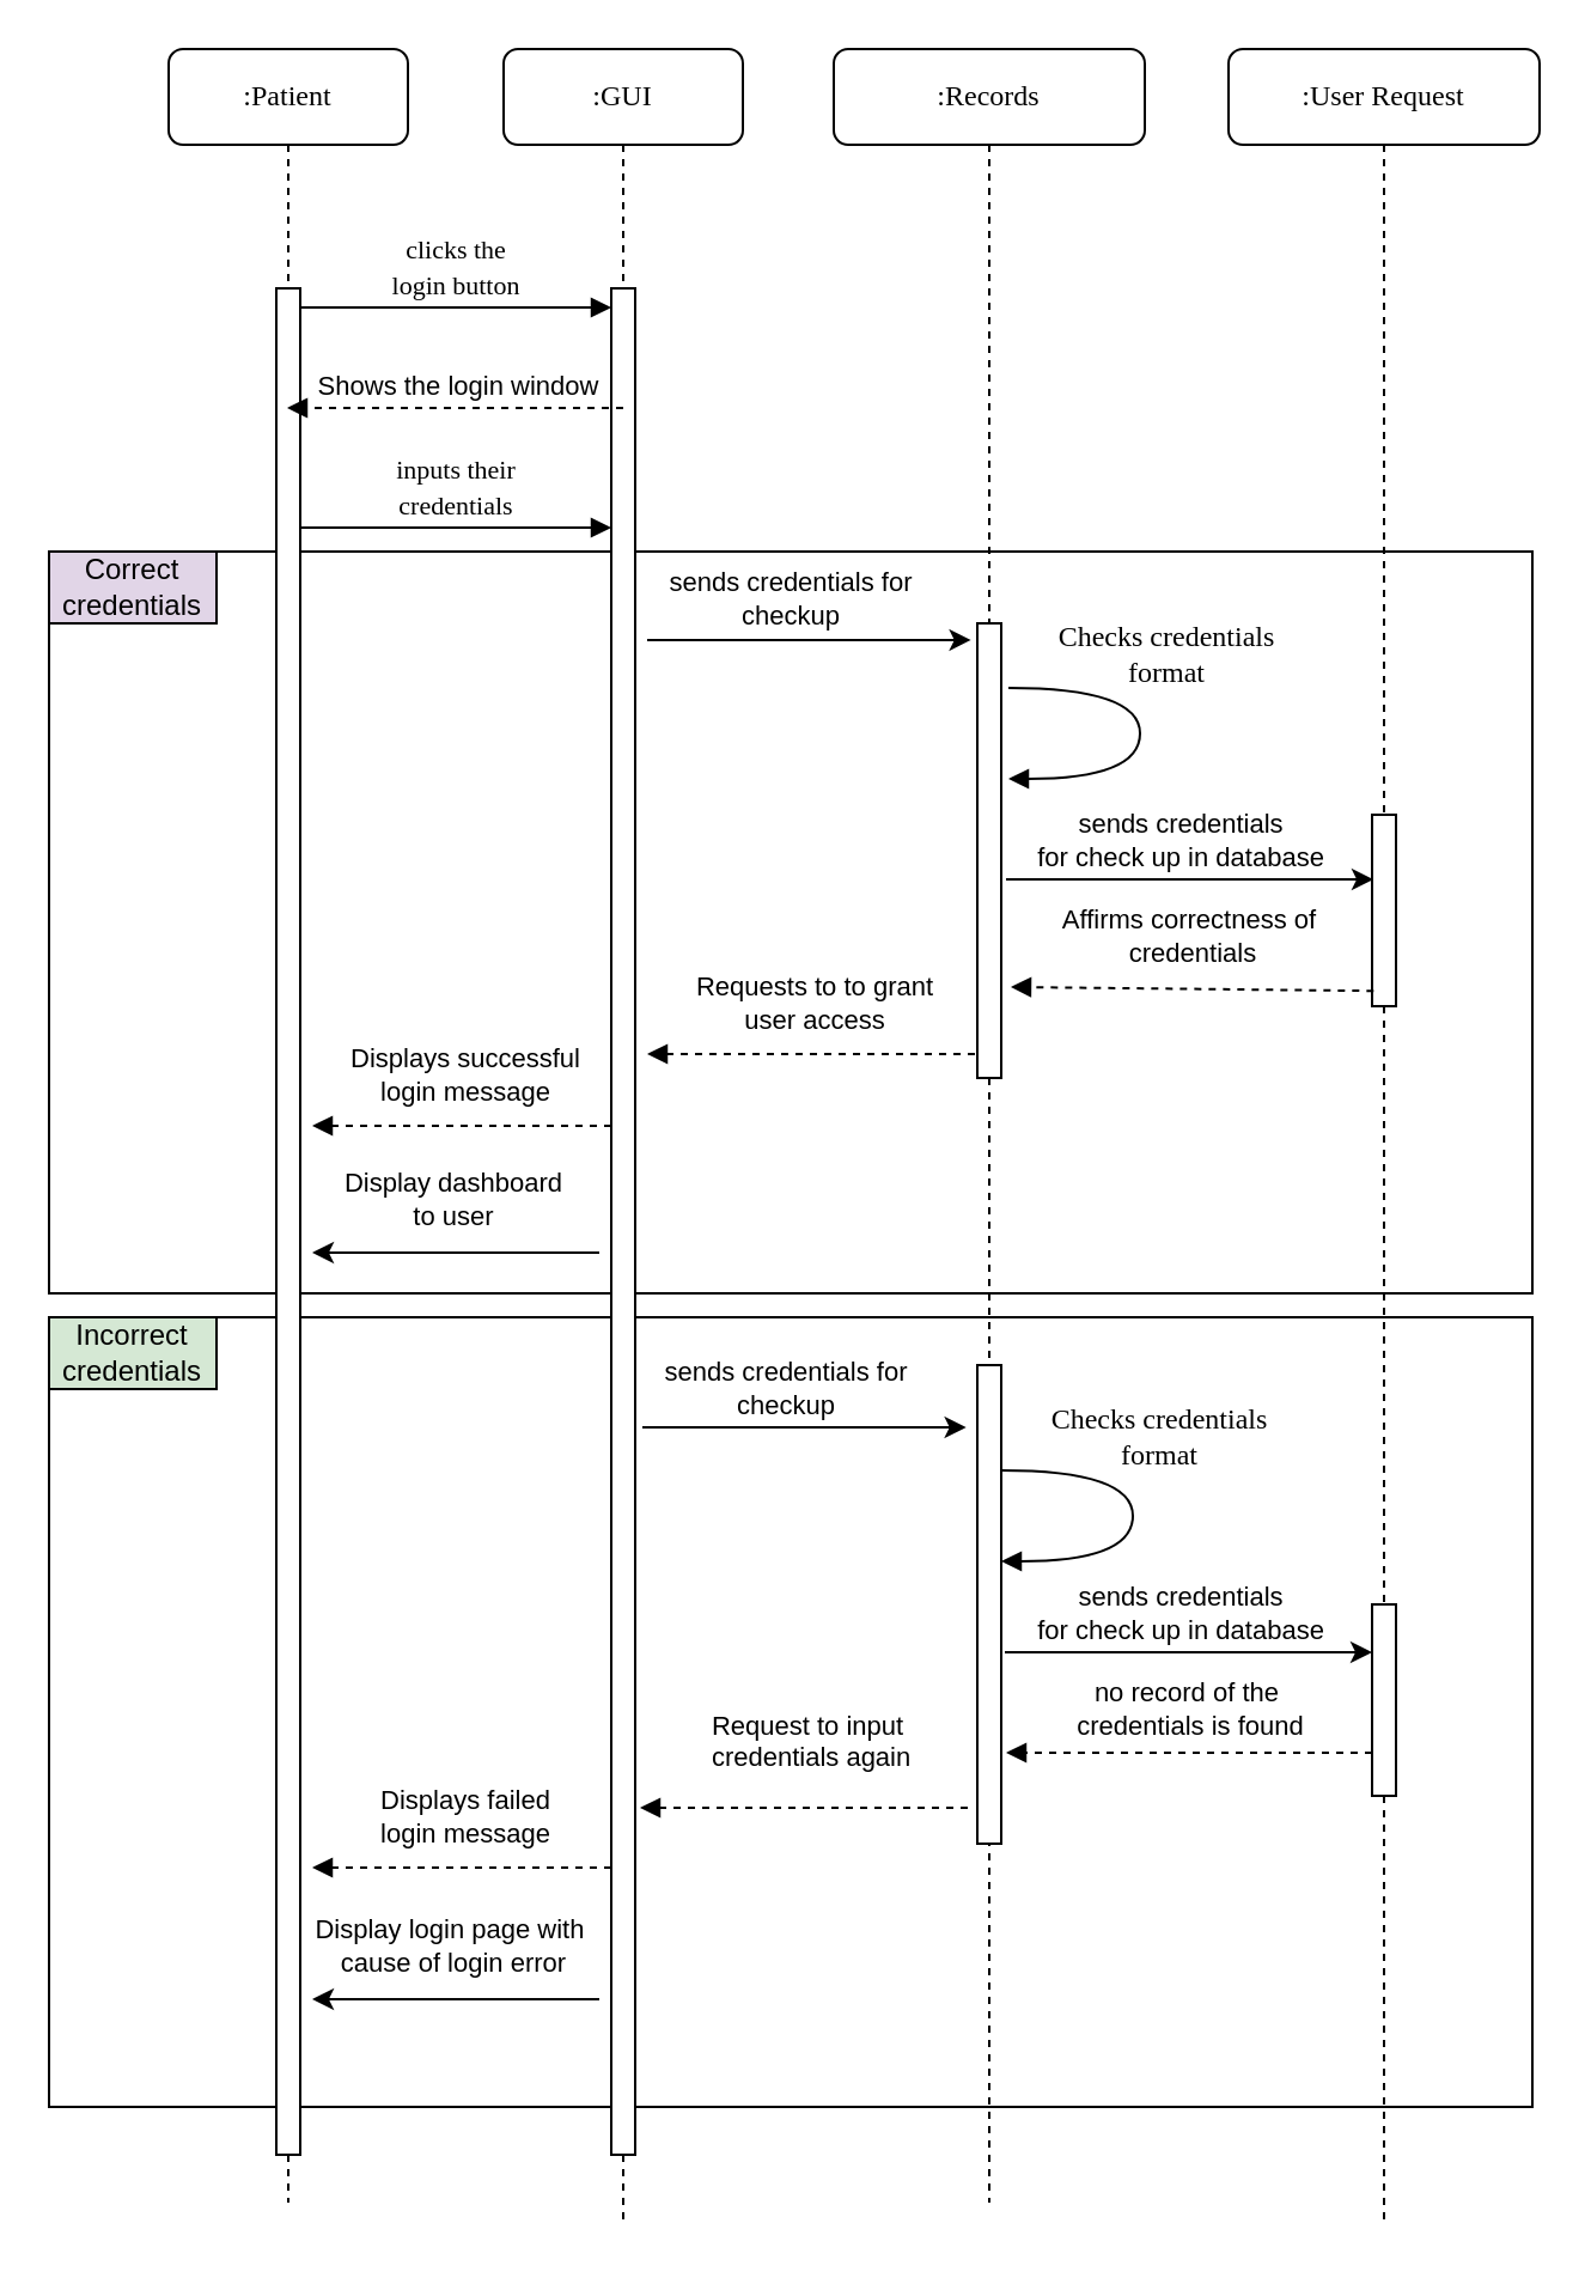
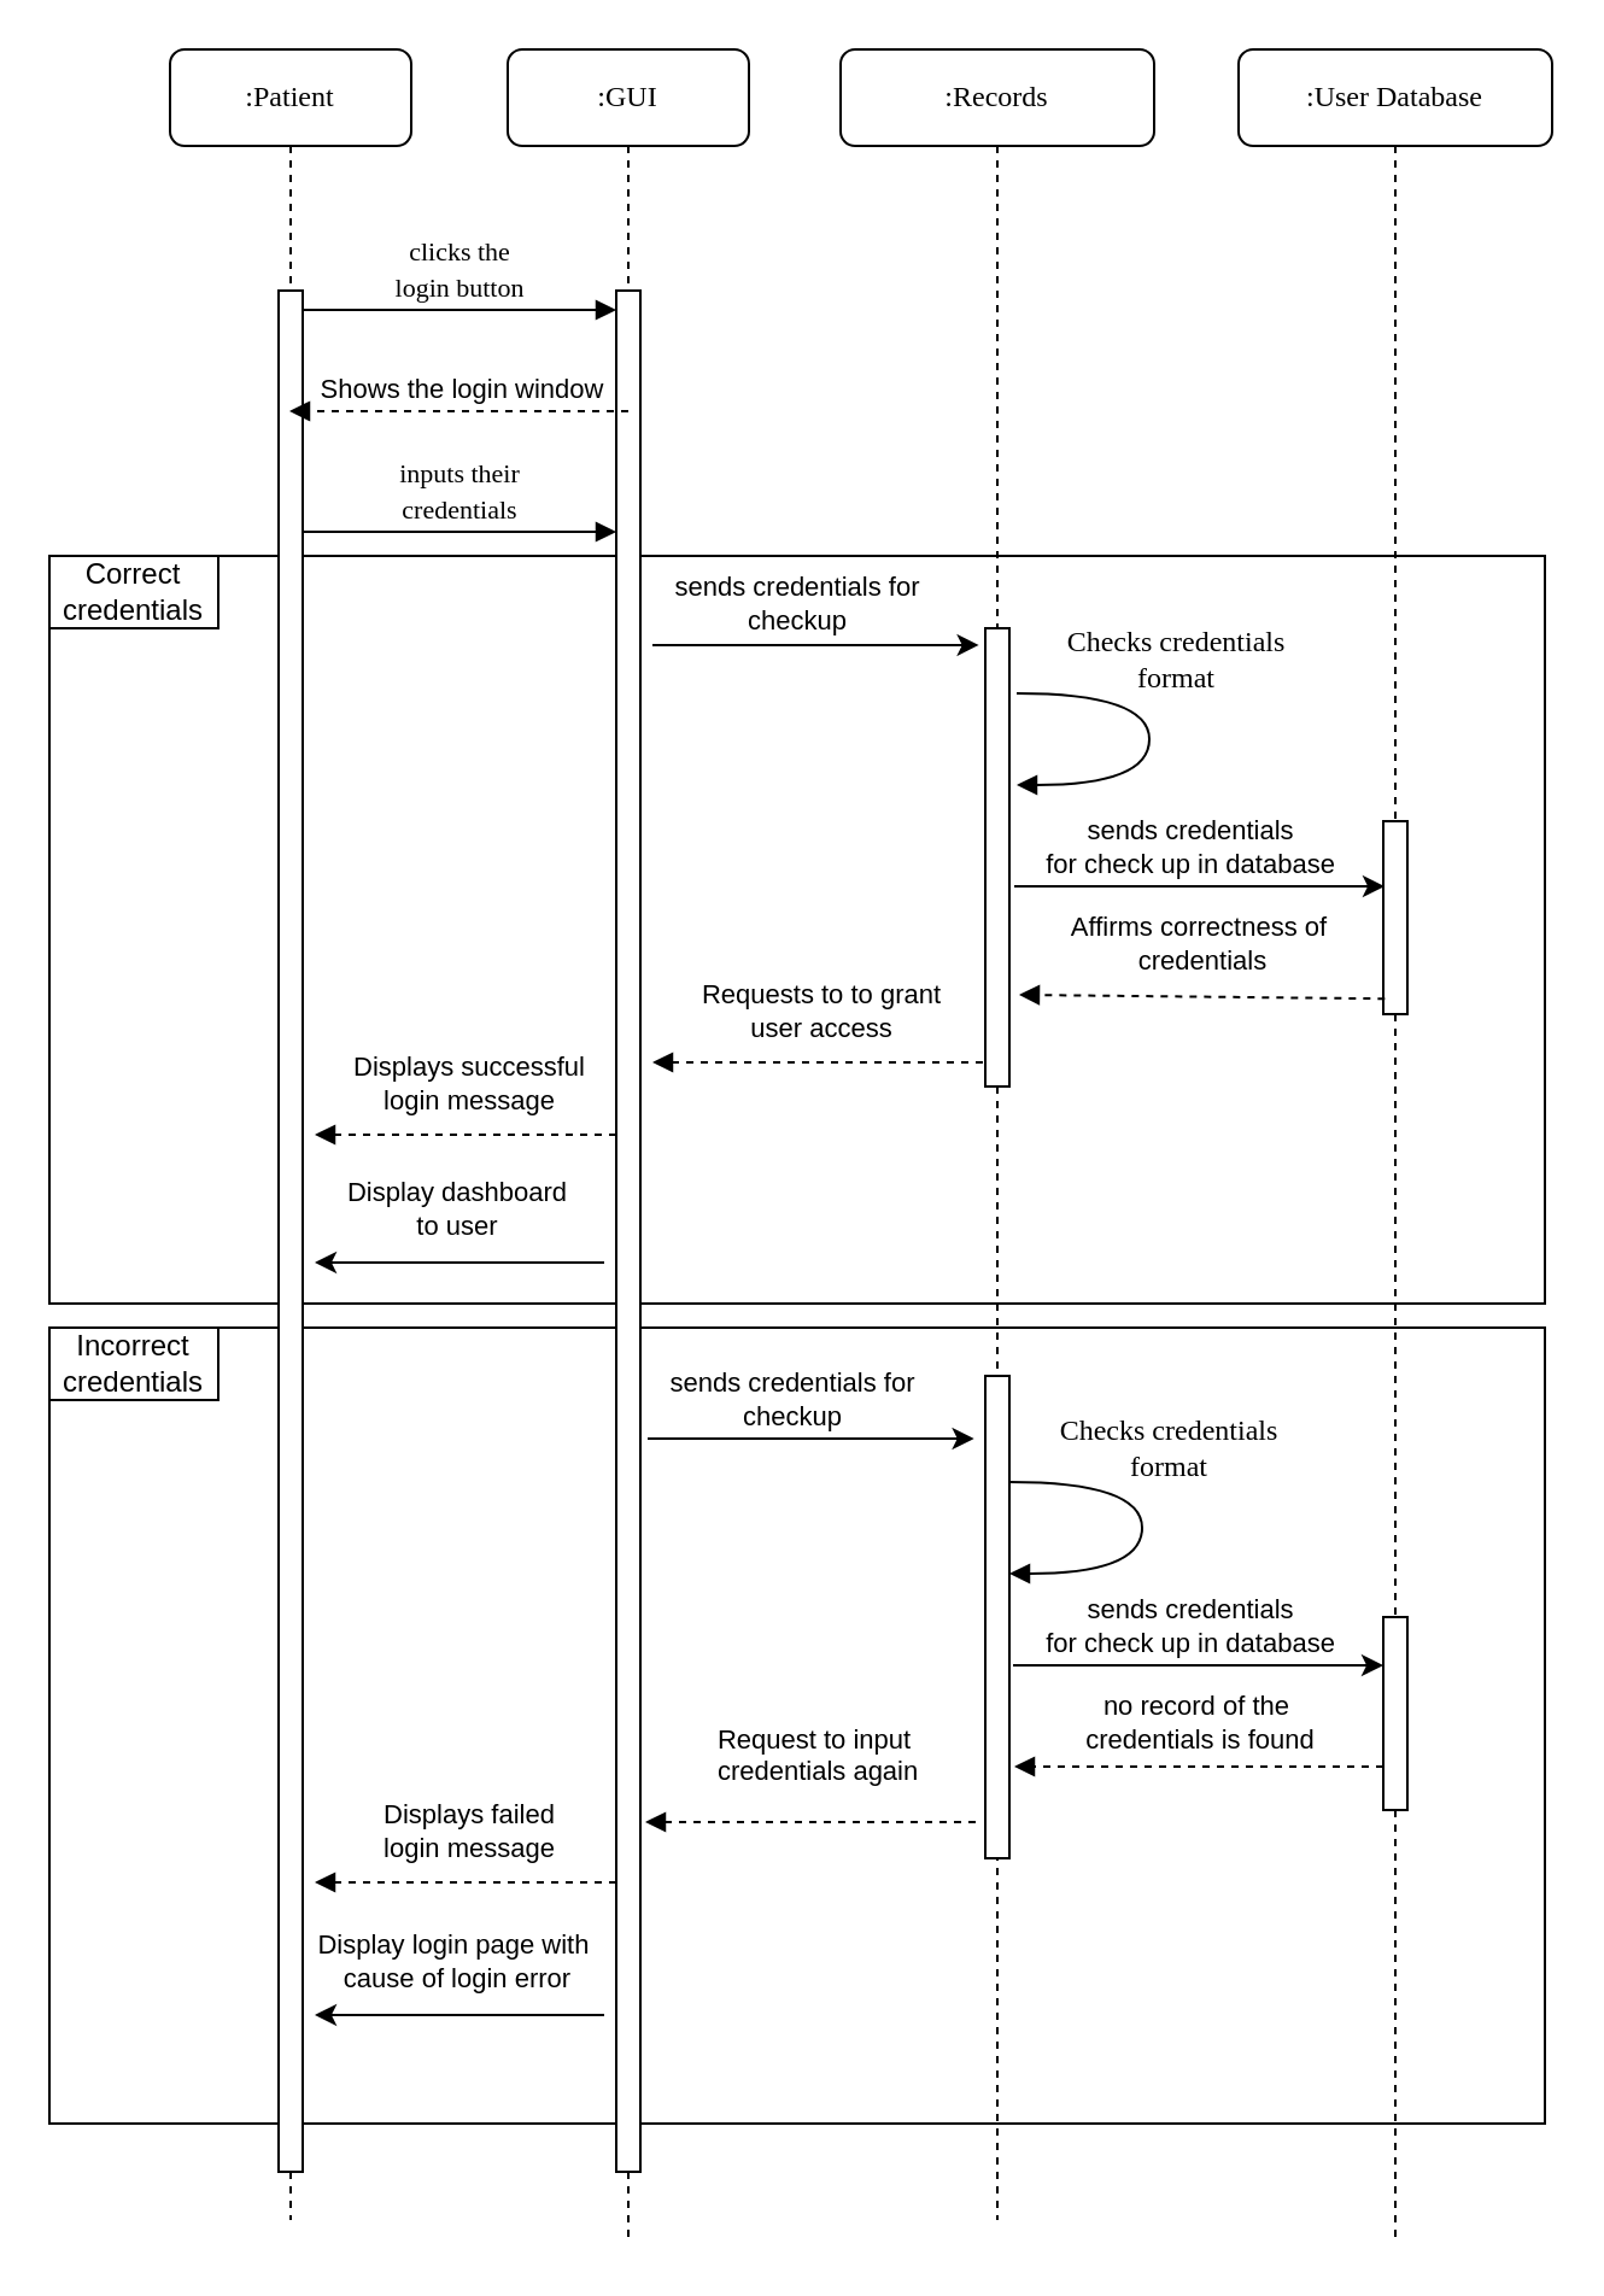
  <mxCell id="0" />
  <mxCell id="1" parent="0" />
  <mxCell id="2" value="" style="rounded=0;whiteSpace=wrap;html=1;" parent="1" vertex="1"><mxGeometry x="20" y="550" width="620" height="330" as="geometry" /></mxCell>
  <mxCell id="3" value="" style="rounded=0;whiteSpace=wrap;html=1;" parent="1" vertex="1"><mxGeometry x="20" y="230" width="620" height="310" as="geometry" /></mxCell>
  <mxCell id="4" value=":GUI" style="shape=umlLifeline;perimeter=lifelinePerimeter;whiteSpace=wrap;html=1;container=1;collapsible=0;recursiveResize=0;outlineConnect=0;rounded=1;shadow=0;comic=0;labelBackgroundColor=none;strokeWidth=1;fontFamily=Verdana;fontSize=12;align=center;" parent="1" vertex="1"><mxGeometry x="210" y="20" width="100" height="910" as="geometry" /></mxCell>
  <mxCell id="5" value="" style="html=1;points=[];perimeter=orthogonalPerimeter;rounded=0;shadow=0;comic=0;labelBackgroundColor=none;strokeWidth=1;fontFamily=Verdana;fontSize=12;align=center;" parent="4" vertex="1"><mxGeometry x="45" y="100" width="10" height="780" as="geometry" /></mxCell>
  <mxCell id="6" value="&lt;font style=&quot;font-size: 11px;&quot;&gt;inputs their &lt;br&gt;credentials&lt;/font&gt;" style="html=1;verticalAlign=bottom;endArrow=block;entryX=0;entryY=0;labelBackgroundColor=none;fontFamily=Verdana;fontSize=12;edgeStyle=elbowEdgeStyle;elbow=vertical;" parent="4" edge="1"><mxGeometry relative="1" as="geometry"><mxPoint x="-85" y="200" as="sourcePoint" /><mxPoint x="45" y="200" as="targetPoint" /></mxGeometry></mxCell>
  <mxCell id="7" value="" style="html=1;verticalAlign=bottom;labelBackgroundColor=none;endArrow=block;endFill=1;dashed=1;rounded=0;exitX=0.067;exitY=0.92;exitDx=0;exitDy=0;exitPerimeter=0;" parent="4" edge="1"><mxGeometry width="160" relative="1" as="geometry"><mxPoint x="197" y="420" as="sourcePoint" /><mxPoint x="60" y="420" as="targetPoint" /></mxGeometry></mxCell>
  <mxCell id="8" value="Requests to to grant&lt;br&gt;user access" style="edgeLabel;html=1;align=center;verticalAlign=middle;resizable=0;points=[];" parent="7" vertex="1" connectable="0"><mxGeometry x="0.101" y="-1" relative="1" as="geometry"><mxPoint x="7" y="-21" as="offset" /></mxGeometry></mxCell>
  <mxCell id="9" value="" style="html=1;verticalAlign=bottom;labelBackgroundColor=none;endArrow=block;endFill=1;dashed=1;rounded=0;exitX=0.067;exitY=0.92;exitDx=0;exitDy=0;exitPerimeter=0;" parent="4" edge="1"><mxGeometry width="160" relative="1" as="geometry"><mxPoint x="45" y="760" as="sourcePoint" /><mxPoint x="-80" y="760" as="targetPoint" /></mxGeometry></mxCell>
  <mxCell id="10" value="Displays failed&lt;br&gt;login message" style="edgeLabel;html=1;align=center;verticalAlign=middle;resizable=0;points=[];" parent="9" vertex="1" connectable="0"><mxGeometry x="0.101" y="-1" relative="1" as="geometry"><mxPoint x="7" y="-21" as="offset" /></mxGeometry></mxCell>
  <mxCell id="11" value="" style="endArrow=classic;html=1;rounded=0;" parent="4" edge="1"><mxGeometry width="50" height="50" relative="1" as="geometry"><mxPoint x="40" y="815" as="sourcePoint" /><mxPoint x="-80" y="815" as="targetPoint" /></mxGeometry></mxCell>
  <mxCell id="12" value="Display login page with&amp;nbsp;&lt;br&gt;cause of login error" style="edgeLabel;html=1;align=center;verticalAlign=middle;resizable=0;points=[];" parent="11" vertex="1" connectable="0"><mxGeometry x="0.034" y="5" relative="1" as="geometry"><mxPoint y="-28" as="offset" /></mxGeometry></mxCell>
  <mxCell id="13" value=":Patient" style="shape=umlLifeline;perimeter=lifelinePerimeter;whiteSpace=wrap;html=1;container=1;collapsible=0;recursiveResize=0;outlineConnect=0;rounded=1;shadow=0;comic=0;labelBackgroundColor=none;strokeWidth=1;fontFamily=Verdana;fontSize=12;align=center;" parent="1" vertex="1"><mxGeometry x="70" y="20" width="100" height="900" as="geometry" /></mxCell>
  <mxCell id="14" value="" style="html=1;points=[];perimeter=orthogonalPerimeter;rounded=0;shadow=0;comic=0;labelBackgroundColor=none;strokeWidth=1;fontFamily=Verdana;fontSize=12;align=center;" parent="13" vertex="1"><mxGeometry x="45" y="100" width="10" height="780" as="geometry" /></mxCell>
  <mxCell id="15" value="" style="html=1;verticalAlign=bottom;labelBackgroundColor=none;endArrow=block;endFill=1;dashed=1;rounded=0;exitX=0.067;exitY=0.92;exitDx=0;exitDy=0;exitPerimeter=0;" parent="13" edge="1"><mxGeometry width="160" relative="1" as="geometry"><mxPoint x="185" y="450" as="sourcePoint" /><mxPoint x="60" y="450" as="targetPoint" /></mxGeometry></mxCell>
  <mxCell id="16" value="Displays successful&lt;br&gt;login message" style="edgeLabel;html=1;align=center;verticalAlign=middle;resizable=0;points=[];" parent="15" vertex="1" connectable="0"><mxGeometry x="0.101" y="-1" relative="1" as="geometry"><mxPoint x="7" y="-21" as="offset" /></mxGeometry></mxCell>
  <mxCell id="17" value="&lt;font style=&quot;font-size: 11px;&quot;&gt;clicks the&lt;br&gt;login button&lt;/font&gt;" style="html=1;verticalAlign=bottom;endArrow=block;entryX=0;entryY=0;labelBackgroundColor=none;fontFamily=Verdana;fontSize=12;edgeStyle=elbowEdgeStyle;elbow=vertical;" parent="1" edge="1"><mxGeometry relative="1" as="geometry"><mxPoint x="125" y="128" as="sourcePoint" /><mxPoint x="255" y="128" as="targetPoint" /></mxGeometry></mxCell>
- <mxCell id="18" value=":User Request" style="shape=umlLifeline;perimeter=lifelinePerimeter;whiteSpace=wrap;html=1;container=1;collapsible=0;recursiveResize=0;outlineConnect=0;rounded=1;shadow=0;comic=0;labelBackgroundColor=none;strokeWidth=1;fontFamily=Verdana;fontSize=12;align=center;" parent="1" vertex="1"><mxGeometry x="513" y="20" width="130" height="910" as="geometry" /></mxCell>
+ <mxCell id="18" value=":User Database" style="shape=umlLifeline;perimeter=lifelinePerimeter;whiteSpace=wrap;html=1;container=1;collapsible=0;recursiveResize=0;outlineConnect=0;rounded=1;shadow=0;comic=0;labelBackgroundColor=none;strokeWidth=1;fontFamily=Verdana;fontSize=12;align=center;" parent="1" vertex="1"><mxGeometry x="513" y="20" width="130" height="910" as="geometry" /></mxCell>
  <mxCell id="19" value="" style="html=1;points=[];perimeter=orthogonalPerimeter;rounded=0;shadow=0;comic=0;labelBackgroundColor=none;strokeWidth=1;fontFamily=Verdana;fontSize=12;align=center;" parent="18" vertex="1"><mxGeometry x="60" y="320" width="10" height="80" as="geometry" /></mxCell>
  <mxCell id="20" value="" style="endArrow=classic;html=1;rounded=0;" parent="18" edge="1"><mxGeometry width="50" height="50" relative="1" as="geometry"><mxPoint x="-93.5" y="670" as="sourcePoint" /><mxPoint x="60" y="670.01" as="targetPoint" /></mxGeometry></mxCell>
  <mxCell id="21" value="sends credentials&lt;br&gt;for check up in database" style="edgeLabel;html=1;align=center;verticalAlign=middle;resizable=0;points=[];" parent="20" vertex="1" connectable="0"><mxGeometry x="0.004" y="-2" relative="1" as="geometry"><mxPoint x="-4" y="-19" as="offset" /></mxGeometry></mxCell>
  <mxCell id="22" value="" style="html=1;points=[];perimeter=orthogonalPerimeter;rounded=0;shadow=0;comic=0;labelBackgroundColor=none;strokeWidth=1;fontFamily=Verdana;fontSize=12;align=center;" parent="18" vertex="1"><mxGeometry x="60" y="650" width="10" height="80" as="geometry" /></mxCell>
  <mxCell id="23" value="" style="html=1;verticalAlign=bottom;labelBackgroundColor=none;endArrow=block;endFill=1;dashed=1;rounded=0;exitX=0.067;exitY=0.92;exitDx=0;exitDy=0;exitPerimeter=0;" parent="18" edge="1"><mxGeometry width="160" relative="1" as="geometry"><mxPoint x="60" y="712" as="sourcePoint" /><mxPoint x="-93" y="712" as="targetPoint" /></mxGeometry></mxCell>
  <mxCell id="24" value="no record of the&amp;nbsp;&lt;br&gt;credentials is found" style="edgeLabel;html=1;align=center;verticalAlign=middle;resizable=0;points=[];" parent="23" vertex="1" connectable="0"><mxGeometry x="0.101" y="-1" relative="1" as="geometry"><mxPoint x="7" y="-18" as="offset" /></mxGeometry></mxCell>
  <mxCell id="25" value="Checks credentials&lt;br&gt;format" style="html=1;verticalAlign=bottom;endArrow=block;labelBackgroundColor=none;fontFamily=Verdana;fontSize=12;elbow=vertical;edgeStyle=orthogonalEdgeStyle;curved=1;exitX=1.038;exitY=0.345;exitPerimeter=0;" parent="1" edge="1"><mxGeometry x="-0.216" y="11" relative="1" as="geometry"><mxPoint x="421" y="287" as="sourcePoint" /><mxPoint x="421" y="325" as="targetPoint" /><Array as="points"><mxPoint x="476" y="287" /><mxPoint x="476" y="325" /></Array><mxPoint as="offset" /></mxGeometry></mxCell>
  <mxCell id="26" value="" style="html=1;verticalAlign=bottom;labelBackgroundColor=none;endArrow=block;endFill=1;dashed=1;rounded=0;" parent="1" target="13" edge="1"><mxGeometry width="160" relative="1" as="geometry"><mxPoint x="260" y="170" as="sourcePoint" /><mxPoint x="440" y="170" as="targetPoint" /></mxGeometry></mxCell>
  <mxCell id="27" value="Shows the login window" style="edgeLabel;html=1;align=center;verticalAlign=middle;resizable=0;points=[];" parent="26" vertex="1" connectable="0"><mxGeometry x="0.101" y="-1" relative="1" as="geometry"><mxPoint x="7" y="-9" as="offset" /></mxGeometry></mxCell>
  <mxCell id="28" value="" style="endArrow=classic;html=1;rounded=0;entryX=-0.267;entryY=0.042;entryDx=0;entryDy=0;entryPerimeter=0;" parent="1" edge="1"><mxGeometry width="50" height="50" relative="1" as="geometry"><mxPoint x="270" y="267" as="sourcePoint" /><mxPoint x="405.33" y="266.98" as="targetPoint" /></mxGeometry></mxCell>
  <mxCell id="29" value="sends credentials for&lt;br&gt;checkup" style="edgeLabel;html=1;align=center;verticalAlign=middle;resizable=0;points=[];" parent="28" vertex="1" connectable="0"><mxGeometry x="0.095" y="1" relative="1" as="geometry"><mxPoint x="-14" y="-16" as="offset" /></mxGeometry></mxCell>
  <mxCell id="30" value=":Records" style="shape=umlLifeline;perimeter=lifelinePerimeter;whiteSpace=wrap;html=1;container=1;collapsible=0;recursiveResize=0;outlineConnect=0;rounded=1;shadow=0;comic=0;labelBackgroundColor=none;strokeWidth=1;fontFamily=Verdana;fontSize=12;align=center;" parent="1" vertex="1"><mxGeometry x="348" y="20" width="130" height="900" as="geometry" /></mxCell>
  <mxCell id="31" value="" style="html=1;points=[];perimeter=orthogonalPerimeter;rounded=0;shadow=0;comic=0;labelBackgroundColor=none;strokeWidth=1;fontFamily=Verdana;fontSize=12;align=center;" parent="30" vertex="1"><mxGeometry x="60" y="240" width="10" height="190" as="geometry" /></mxCell>
  <mxCell id="32" value="" style="html=1;verticalAlign=bottom;labelBackgroundColor=none;endArrow=block;endFill=1;dashed=1;rounded=0;exitX=0.067;exitY=0.92;exitDx=0;exitDy=0;exitPerimeter=0;" parent="30" source="19" edge="1"><mxGeometry width="160" relative="1" as="geometry"><mxPoint x="214" y="390" as="sourcePoint" /><mxPoint x="74" y="392" as="targetPoint" /></mxGeometry></mxCell>
  <mxCell id="33" value="Affirms correctness of&amp;nbsp;&lt;br&gt;credentials" style="edgeLabel;html=1;align=center;verticalAlign=middle;resizable=0;points=[];" parent="32" vertex="1" connectable="0"><mxGeometry x="0.101" y="-1" relative="1" as="geometry"><mxPoint x="7" y="-21" as="offset" /></mxGeometry></mxCell>
  <mxCell id="34" value="" style="html=1;points=[];perimeter=orthogonalPerimeter;rounded=0;shadow=0;comic=0;labelBackgroundColor=none;strokeWidth=1;fontFamily=Verdana;fontSize=12;align=center;" parent="30" vertex="1"><mxGeometry x="60" y="550" width="10" height="200" as="geometry" /></mxCell>
  <mxCell id="35" value="" style="endArrow=classic;html=1;rounded=0;entryX=-0.267;entryY=0.042;entryDx=0;entryDy=0;entryPerimeter=0;" parent="30" edge="1"><mxGeometry width="50" height="50" relative="1" as="geometry"><mxPoint x="-80" y="576.02" as="sourcePoint" /><mxPoint x="55.33" y="576" as="targetPoint" /></mxGeometry></mxCell>
  <mxCell id="36" value="sends credentials for&lt;br&gt;checkup" style="edgeLabel;html=1;align=center;verticalAlign=middle;resizable=0;points=[];" parent="35" vertex="1" connectable="0"><mxGeometry x="0.095" y="1" relative="1" as="geometry"><mxPoint x="-14" y="-16" as="offset" /></mxGeometry></mxCell>
  <mxCell id="37" value="Checks credentials&lt;br&gt;format" style="html=1;verticalAlign=bottom;endArrow=block;labelBackgroundColor=none;fontFamily=Verdana;fontSize=12;elbow=vertical;edgeStyle=orthogonalEdgeStyle;curved=1;exitX=1.038;exitY=0.345;exitPerimeter=0;" parent="30" edge="1"><mxGeometry x="-0.216" y="11" relative="1" as="geometry"><mxPoint x="70" y="594" as="sourcePoint" /><mxPoint x="70" y="632" as="targetPoint" /><Array as="points"><mxPoint x="125" y="594" /><mxPoint x="125" y="632" /></Array><mxPoint as="offset" /></mxGeometry></mxCell>
- <mxCell id="38" value="Correct&lt;br&gt;credentials" style="rounded=0;whiteSpace=wrap;html=1;fillColor=#e1d5e7;" parent="1" vertex="1"><mxGeometry x="20" y="230" width="70" height="30" as="geometry" /></mxCell>
+ <mxCell id="38" value="Correct&lt;br&gt;credentials" style="rounded=0;whiteSpace=wrap;html=1;" parent="1" vertex="1"><mxGeometry x="20" y="230" width="70" height="30" as="geometry" /></mxCell>
  <mxCell id="39" value="" style="endArrow=classic;html=1;rounded=0;" parent="1" edge="1"><mxGeometry width="50" height="50" relative="1" as="geometry"><mxPoint x="420" y="367" as="sourcePoint" /><mxPoint x="573.5" y="367.01" as="targetPoint" /></mxGeometry></mxCell>
  <mxCell id="40" value="sends credentials&lt;br&gt;for check up in database" style="edgeLabel;html=1;align=center;verticalAlign=middle;resizable=0;points=[];" parent="39" vertex="1" connectable="0"><mxGeometry x="0.004" y="-2" relative="1" as="geometry"><mxPoint x="-4" y="-19" as="offset" /></mxGeometry></mxCell>
  <mxCell id="41" value="" style="endArrow=classic;html=1;rounded=0;" parent="1" edge="1"><mxGeometry width="50" height="50" relative="1" as="geometry"><mxPoint x="250" y="523" as="sourcePoint" /><mxPoint x="130" y="523" as="targetPoint" /></mxGeometry></mxCell>
  <mxCell id="42" value="Display dashboard &lt;br&gt;to user" style="edgeLabel;html=1;align=center;verticalAlign=middle;resizable=0;points=[];" parent="41" vertex="1" connectable="0"><mxGeometry x="0.034" y="5" relative="1" as="geometry"><mxPoint y="-28" as="offset" /></mxGeometry></mxCell>
  <mxCell id="43" value="" style="html=1;verticalAlign=bottom;labelBackgroundColor=none;endArrow=block;endFill=1;dashed=1;rounded=0;exitX=0.067;exitY=0.92;exitDx=0;exitDy=0;exitPerimeter=0;" parent="1" edge="1"><mxGeometry width="160" relative="1" as="geometry"><mxPoint x="404" y="755" as="sourcePoint" /><mxPoint x="267" y="755" as="targetPoint" /></mxGeometry></mxCell>
  <mxCell id="44" value="Request to input&lt;br&gt;&amp;nbsp;credentials again&lt;br&gt;&lt;div&gt;&lt;br&gt;&lt;/div&gt;" style="edgeLabel;html=1;align=center;verticalAlign=middle;resizable=0;points=[];" parent="43" vertex="1" connectable="0"><mxGeometry x="0.101" y="-1" relative="1" as="geometry"><mxPoint x="7" y="-21" as="offset" /></mxGeometry></mxCell>
- <mxCell id="45" value="Incorrect&lt;br&gt;credentials" style="rounded=0;whiteSpace=wrap;html=1;fillColor=#d5e8d4;" parent="1" vertex="1"><mxGeometry x="20" y="550" width="70" height="30" as="geometry" /></mxCell>
+ <mxCell id="45" value="Incorrect&lt;br&gt;credentials" style="rounded=0;whiteSpace=wrap;html=1;" parent="1" vertex="1"><mxGeometry x="20" y="550" width="70" height="30" as="geometry" /></mxCell>
